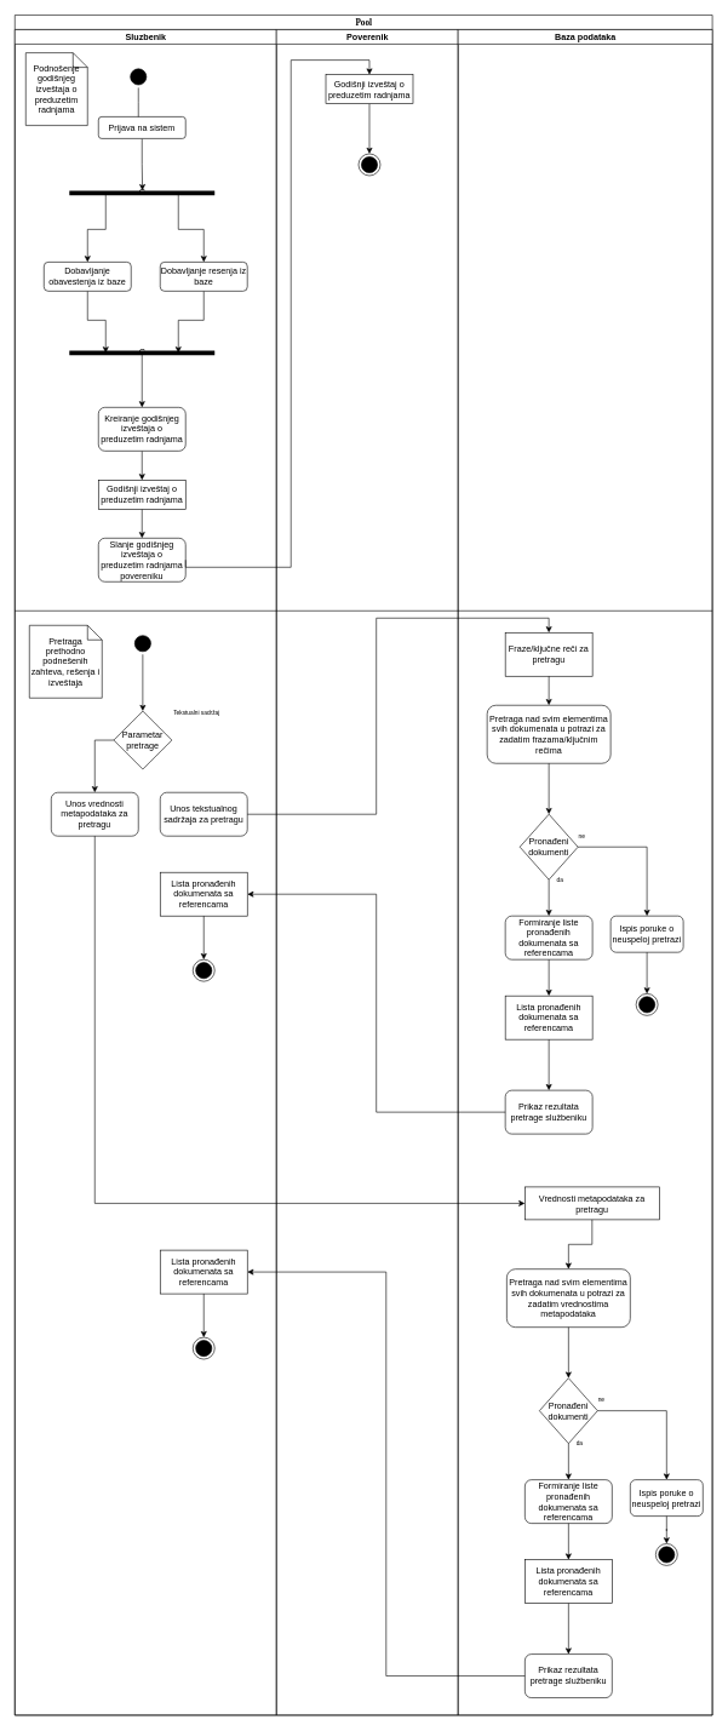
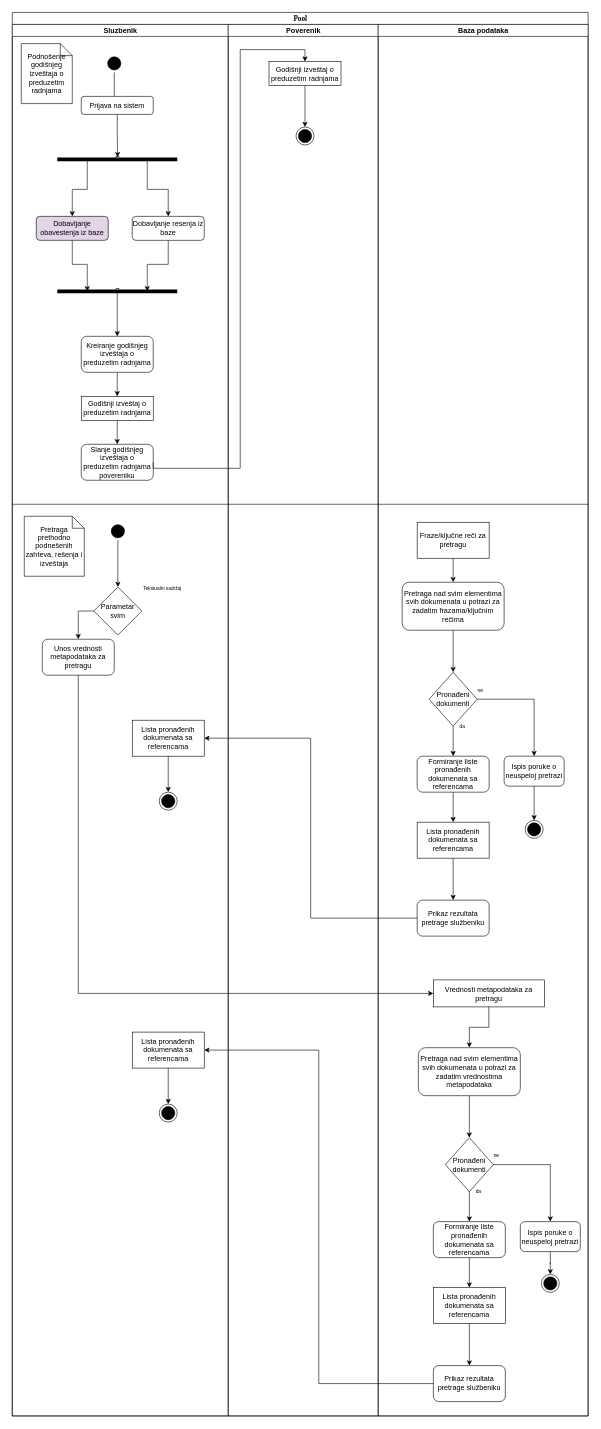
  <mxCell id="0" />
  <mxCell id="1" parent="0" />
  <mxCell id="2" value="Pool" style="swimlane;html=1;childLayout=stackLayout;startSize=20;rounded=0;shadow=0;comic=0;labelBackgroundColor=none;strokeWidth=1;fontFamily=Verdana;fontSize=12;align=center;" parent="1" vertex="1"><mxGeometry x="20" y="20" width="960" height="2340" as="geometry" /></mxCell>
  <mxCell id="3" value="" style="endArrow=none;html=1;" edge="1" parent="2"><mxGeometry width="50" height="50" relative="1" as="geometry"><mxPoint y="820" as="sourcePoint" /><mxPoint x="960" y="820" as="targetPoint" /></mxGeometry></mxCell>
  <mxCell id="4" value="Sluzbenik" style="swimlane;html=1;startSize=20;" parent="2" vertex="1"><mxGeometry y="20" width="360" height="2320" as="geometry" /></mxCell>
  <mxCell id="5" value="" style="ellipse;html=1;shape=startState;fillColor=#000000;" parent="4" vertex="1"><mxGeometry x="155" y="50" width="30" height="30" as="geometry" /></mxCell>
  <mxCell id="6" value="" style="edgeStyle=orthogonalEdgeStyle;html=1;verticalAlign=bottom;endArrow=open;endSize=8;" parent="4" source="5" edge="1"><mxGeometry relative="1" as="geometry"><mxPoint x="170" y="140" as="targetPoint" /></mxGeometry></mxCell>
  <mxCell id="7" style="edgeStyle=orthogonalEdgeStyle;rounded=0;orthogonalLoop=1;jettySize=auto;html=1;exitX=0.5;exitY=1;exitDx=0;exitDy=0;strokeColor=#000000;entryX=0.503;entryY=0.14;entryDx=0;entryDy=0;entryPerimeter=0;" parent="4" source="8" target="13" edge="1"><mxGeometry relative="1" as="geometry" /></mxCell>
  <mxCell id="8" value="Prijava na sistem" style="rounded=1;whiteSpace=wrap;html=1;strokeColor=#000000;" parent="4" vertex="1"><mxGeometry x="115" y="120" width="120" height="30" as="geometry" /></mxCell>
  <mxCell id="9" style="edgeStyle=orthogonalEdgeStyle;rounded=0;orthogonalLoop=1;jettySize=auto;html=1;exitX=0.5;exitY=1;exitDx=0;exitDy=0;entryX=0.75;entryY=0.5;entryDx=0;entryDy=0;entryPerimeter=0;strokeColor=#000000;" parent="4" source="10" target="16" edge="1"><mxGeometry relative="1" as="geometry" /></mxCell>
  <mxCell id="10" value="Dobavljanje resenja iz baze" style="rounded=1;whiteSpace=wrap;html=1;strokeColor=#000000;" parent="4" vertex="1"><mxGeometry x="200" y="320" width="120" height="40" as="geometry" /></mxCell>
  <mxCell id="11" style="edgeStyle=orthogonalEdgeStyle;rounded=0;orthogonalLoop=1;jettySize=auto;html=1;exitX=0.25;exitY=0.5;exitDx=0;exitDy=0;exitPerimeter=0;entryX=0.5;entryY=0;entryDx=0;entryDy=0;strokeColor=#000000;" parent="4" source="13" target="15" edge="1"><mxGeometry relative="1" as="geometry" /></mxCell>
  <mxCell id="12" style="edgeStyle=orthogonalEdgeStyle;rounded=0;orthogonalLoop=1;jettySize=auto;html=1;exitX=0.75;exitY=0.5;exitDx=0;exitDy=0;exitPerimeter=0;entryX=0.5;entryY=0;entryDx=0;entryDy=0;strokeColor=#000000;" parent="4" source="13" target="10" edge="1"><mxGeometry relative="1" as="geometry" /></mxCell>
  <mxCell id="13" value="C" style="shape=line;html=1;strokeWidth=6;" parent="4" vertex="1"><mxGeometry x="75" y="220" width="200" height="10" as="geometry" /></mxCell>
  <mxCell id="14" style="edgeStyle=orthogonalEdgeStyle;rounded=0;orthogonalLoop=1;jettySize=auto;html=1;exitX=0.5;exitY=1;exitDx=0;exitDy=0;entryX=0.25;entryY=0.5;entryDx=0;entryDy=0;entryPerimeter=0;strokeColor=#000000;" parent="4" source="15" target="16" edge="1"><mxGeometry relative="1" as="geometry" /></mxCell>
- <mxCell id="15" value="Dobavljanje obavestenja iz baze" style="rounded=1;whiteSpace=wrap;html=1;strokeColor=#000000;" parent="4" vertex="1"><mxGeometry x="40" y="320" width="120" height="40" as="geometry" /></mxCell>
+ <mxCell id="15" value="Dobavljanje obavestenja iz baze" style="rounded=1;whiteSpace=wrap;html=1;strokeColor=#000000;fillColor=#e1d5e7;" parent="4" vertex="1"><mxGeometry x="40" y="320" width="120" height="40" as="geometry" /></mxCell>
  <mxCell id="16" value="C" style="shape=line;html=1;strokeWidth=6;" parent="4" vertex="1"><mxGeometry x="75" y="440" width="200" height="10" as="geometry" /></mxCell>
  <mxCell id="17" style="edgeStyle=orthogonalEdgeStyle;rounded=0;orthogonalLoop=1;jettySize=auto;html=1;exitX=0.5;exitY=1;exitDx=0;exitDy=0;entryX=0.5;entryY=0;entryDx=0;entryDy=0;strokeColor=#000000;" parent="4" source="18" target="21" edge="1"><mxGeometry relative="1" as="geometry" /></mxCell>
  <mxCell id="18" value="Kreiranje godišnjeg izveštaja o preduzetim radnjama" style="rounded=1;whiteSpace=wrap;html=1;strokeColor=#000000;" parent="4" vertex="1"><mxGeometry x="115" y="520" width="120" height="60" as="geometry" /></mxCell>
  <mxCell id="19" value="" style="endArrow=classic;html=1;strokeColor=#000000;entryX=0.5;entryY=0;entryDx=0;entryDy=0;" parent="4" target="18" edge="1"><mxGeometry width="50" height="50" relative="1" as="geometry"><mxPoint x="175" y="446" as="sourcePoint" /><mxPoint x="210" y="560" as="targetPoint" /></mxGeometry></mxCell>
  <mxCell id="20" style="edgeStyle=orthogonalEdgeStyle;rounded=0;orthogonalLoop=1;jettySize=auto;html=1;exitX=0.5;exitY=1;exitDx=0;exitDy=0;entryX=0.5;entryY=0;entryDx=0;entryDy=0;strokeColor=#000000;" parent="4" source="21" target="22" edge="1"><mxGeometry relative="1" as="geometry" /></mxCell>
  <mxCell id="21" value="Godišnji izveštaj o preduzetim radnjama" style="rounded=0;whiteSpace=wrap;html=1;strokeColor=#000000;" parent="4" vertex="1"><mxGeometry x="115" y="620" width="120" height="40" as="geometry" /></mxCell>
  <mxCell id="22" value="Slanje godišnjeg izveštaja o preduzetim radnjama povereniku" style="rounded=1;whiteSpace=wrap;html=1;strokeColor=#000000;" parent="4" vertex="1"><mxGeometry x="115" y="700" width="120" height="60" as="geometry" /></mxCell>
  <mxCell id="23" value="" style="ellipse;html=1;shape=startState;fillColor=#000000;" vertex="1" parent="4"><mxGeometry x="161" y="830" width="30" height="30" as="geometry" /></mxCell>
- <mxCell id="24" value="Unos tekstualnog sadržaja za pretragu" style="rounded=1;whiteSpace=wrap;html=1;fillColor=none;" vertex="1" parent="4"><mxGeometry x="200" y="1050" width="120" height="60" as="geometry" /></mxCell>
- <mxCell id="25" value="Unos vrednosti metapodataka za pretragu" style="rounded=1;whiteSpace=wrap;html=1;fillColor=none;" vertex="1" parent="4"><mxGeometry x="50" y="1050" width="120" height="60" as="geometry" /></mxCell>
+ <mxCell id="25" value="Unos vrednosti metapodataka za pretragu" style="rounded=1;whiteSpace=wrap;html=1;fillColor=none;" vertex="1" parent="4"><mxGeometry x="50" y="1025" width="120" height="60" as="geometry" /></mxCell>
  <mxCell id="26" value="&lt;font style=&quot;font-size: 8px&quot;&gt;Tekstualni sadržaj&lt;/font&gt;" style="text;html=1;align=center;verticalAlign=middle;resizable=0;points=[];autosize=1;fontSize=12;" vertex="1" parent="4"><mxGeometry x="210" y="930" width="80" height="20" as="geometry" /></mxCell>
  <mxCell id="27" style="edgeStyle=orthogonalEdgeStyle;rounded=0;jumpStyle=none;orthogonalLoop=1;jettySize=auto;html=1;exitX=0.5;exitY=1;exitDx=0;exitDy=0;fontSize=12;" edge="1" parent="4" source="28" target="29"><mxGeometry relative="1" as="geometry" /></mxCell>
  <mxCell id="28" value="Lista pronađenih dokumenata sa referencama" style="rounded=0;whiteSpace=wrap;html=1;fillColor=none;fontSize=12;" vertex="1" parent="4"><mxGeometry x="200" y="1160" width="120" height="60" as="geometry" /></mxCell>
  <mxCell id="29" value="" style="ellipse;html=1;shape=endState;fillColor=#000000;fontSize=12;" vertex="1" parent="4"><mxGeometry x="245" y="1280" width="30" height="30" as="geometry" /></mxCell>
  <mxCell id="30" value="Lista pronađenih dokumenata sa referencama" style="rounded=0;whiteSpace=wrap;html=1;fillColor=none;fontSize=12;" vertex="1" parent="4"><mxGeometry x="200" y="1680" width="120" height="60" as="geometry" /></mxCell>
  <mxCell id="31" value="" style="ellipse;html=1;shape=endState;fillColor=#000000;fontSize=12;" vertex="1" parent="4"><mxGeometry x="245" y="1800" width="30" height="30" as="geometry" /></mxCell>
  <mxCell id="32" style="edgeStyle=orthogonalEdgeStyle;rounded=0;jumpStyle=none;orthogonalLoop=1;jettySize=auto;html=1;exitX=0.5;exitY=1;exitDx=0;exitDy=0;fontSize=12;" edge="1" parent="4" source="30" target="31"><mxGeometry relative="1" as="geometry" /></mxCell>
  <mxCell id="33" value="Podnošenje godišnjeg izveštaja o preduzetim radnjama" style="shape=note;size=20;whiteSpace=wrap;html=1;strokeColor=#000000;fillColor=none;fontSize=12;" vertex="1" parent="4"><mxGeometry x="15" y="32" width="85" height="100" as="geometry" /></mxCell>
  <mxCell id="34" value="Pretraga prethodno podnešenih zahteva, rešenja i izveštaja" style="shape=note;size=20;whiteSpace=wrap;html=1;strokeColor=#000000;fillColor=none;fontSize=12;" vertex="1" parent="4"><mxGeometry x="20" y="820" width="100" height="100" as="geometry" /></mxCell>
  <mxCell id="35" value="Poverenik" style="swimlane;html=1;startSize=20;" parent="1" vertex="1"><mxGeometry x="380" y="40" width="250" height="2320" as="geometry"><mxRectangle x="480" y="40" width="90" height="20" as="alternateBounds" /></mxGeometry></mxCell>
  <mxCell id="36" style="edgeStyle=orthogonalEdgeStyle;rounded=0;orthogonalLoop=1;jettySize=auto;html=1;exitX=0.5;exitY=1;exitDx=0;exitDy=0;entryX=0.5;entryY=0;entryDx=0;entryDy=0;strokeColor=#000000;" parent="1" source="37" target="39" edge="1"><mxGeometry relative="1" as="geometry" /></mxCell>
  <mxCell id="37" value="Godišnji izveštaj o preduzetim radnjama" style="rounded=0;whiteSpace=wrap;html=1;strokeColor=#000000;" parent="1" vertex="1"><mxGeometry x="448" y="102" width="120" height="40" as="geometry" /></mxCell>
  <mxCell id="38" style="edgeStyle=orthogonalEdgeStyle;rounded=0;orthogonalLoop=1;jettySize=auto;html=1;exitX=1;exitY=0.5;exitDx=0;exitDy=0;entryX=0.5;entryY=0;entryDx=0;entryDy=0;strokeColor=#000000;" parent="1" source="22" target="37" edge="1"><mxGeometry relative="1" as="geometry"><Array as="points"><mxPoint x="400" y="780" /><mxPoint x="400" y="82" /><mxPoint x="508" y="82" /></Array></mxGeometry></mxCell>
  <mxCell id="39" value="" style="ellipse;html=1;shape=endState;fillColor=#000000;" parent="1" vertex="1"><mxGeometry x="493" y="211" width="30" height="30" as="geometry" /></mxCell>
  <mxCell id="40" value="Baza podataka" style="swimlane;html=1;startSize=20;" vertex="1" parent="1"><mxGeometry x="630" y="40" width="350" height="2320" as="geometry"><mxRectangle x="480" y="40" width="90" height="20" as="alternateBounds" /></mxGeometry></mxCell>
  <mxCell id="41" value="Fraze/ključne reči za pretragu" style="rounded=0;whiteSpace=wrap;html=1;fillColor=none;" vertex="1" parent="40"><mxGeometry x="65" y="830" width="120" height="60" as="geometry" /></mxCell>
  <mxCell id="42" value="Pretraga nad svim elementima svih dokumenata u potrazi za zadatim frazama/ključnim rečima" style="rounded=1;whiteSpace=wrap;html=1;fillColor=none;" vertex="1" parent="40"><mxGeometry x="40" y="930" width="170" height="80" as="geometry" /></mxCell>
  <mxCell id="43" value="" style="endArrow=classic;html=1;exitX=0.5;exitY=1;exitDx=0;exitDy=0;entryX=0.5;entryY=0;entryDx=0;entryDy=0;" edge="1" parent="40" source="41" target="42"><mxGeometry width="50" height="50" relative="1" as="geometry"><mxPoint x="120" y="960" as="sourcePoint" /><mxPoint x="170" y="910" as="targetPoint" /></mxGeometry></mxCell>
  <mxCell id="44" style="edgeStyle=orthogonalEdgeStyle;rounded=0;jumpStyle=none;orthogonalLoop=1;jettySize=auto;html=1;exitX=1;exitY=0.5;exitDx=0;exitDy=0;entryX=0.5;entryY=0;entryDx=0;entryDy=0;fontSize=12;" edge="1" parent="40" source="45" target="54"><mxGeometry relative="1" as="geometry" /></mxCell>
  <mxCell id="45" value="Pronađeni dokumenti" style="rhombus;whiteSpace=wrap;html=1;fillColor=none;fontSize=12;" vertex="1" parent="40"><mxGeometry x="85" y="1080" width="80" height="90" as="geometry" /></mxCell>
  <mxCell id="46" value="" style="endArrow=classic;html=1;fontSize=12;exitX=0.5;exitY=1;exitDx=0;exitDy=0;entryX=0.5;entryY=0;entryDx=0;entryDy=0;" edge="1" parent="40" source="42" target="45"><mxGeometry width="50" height="50" relative="1" as="geometry"><mxPoint x="50" y="1100" as="sourcePoint" /><mxPoint x="100" y="1050" as="targetPoint" /></mxGeometry></mxCell>
  <mxCell id="47" style="edgeStyle=orthogonalEdgeStyle;rounded=0;jumpStyle=none;orthogonalLoop=1;jettySize=auto;html=1;exitX=0.5;exitY=1;exitDx=0;exitDy=0;entryX=0.5;entryY=0;entryDx=0;entryDy=0;fontSize=12;" edge="1" parent="40" source="48" target="51"><mxGeometry relative="1" as="geometry" /></mxCell>
  <mxCell id="48" value="Formiranje liste pronađenih dokumenata sa referencama" style="rounded=1;whiteSpace=wrap;html=1;fillColor=none;fontSize=12;" vertex="1" parent="40"><mxGeometry x="65" y="1220" width="120" height="60" as="geometry" /></mxCell>
  <mxCell id="49" style="edgeStyle=orthogonalEdgeStyle;rounded=0;jumpStyle=none;orthogonalLoop=1;jettySize=auto;html=1;exitX=0.5;exitY=1;exitDx=0;exitDy=0;fontSize=8;entryX=0.5;entryY=0;entryDx=0;entryDy=0;" edge="1" parent="40" source="45" target="48"><mxGeometry relative="1" as="geometry"><mxPoint x="125" y="1210" as="targetPoint" /></mxGeometry></mxCell>
  <mxCell id="50" style="edgeStyle=orthogonalEdgeStyle;rounded=0;jumpStyle=none;orthogonalLoop=1;jettySize=auto;html=1;exitX=0.5;exitY=1;exitDx=0;exitDy=0;fontSize=12;" edge="1" parent="40" source="51" target="52"><mxGeometry relative="1" as="geometry" /></mxCell>
  <mxCell id="51" value="Lista pronađenih dokumenata sa referencama" style="rounded=0;whiteSpace=wrap;html=1;fillColor=none;fontSize=12;" vertex="1" parent="40"><mxGeometry x="65" y="1330" width="120" height="60" as="geometry" /></mxCell>
  <mxCell id="52" value="Prikaz rezultata pretrage službeniku" style="rounded=1;whiteSpace=wrap;html=1;fillColor=none;fontSize=12;" vertex="1" parent="40"><mxGeometry x="65" y="1460" width="120" height="60" as="geometry" /></mxCell>
  <mxCell id="53" style="edgeStyle=orthogonalEdgeStyle;rounded=0;jumpStyle=none;orthogonalLoop=1;jettySize=auto;html=1;exitX=0.5;exitY=1;exitDx=0;exitDy=0;fontSize=12;" edge="1" parent="40" source="54" target="56"><mxGeometry relative="1" as="geometry" /></mxCell>
  <mxCell id="54" value="Ispis poruke o neuspeloj pretrazi" style="rounded=1;whiteSpace=wrap;html=1;strokeColor=#000000;fillColor=none;fontSize=12;" vertex="1" parent="40"><mxGeometry x="210" y="1220" width="100" height="50" as="geometry" /></mxCell>
  <mxCell id="55" value="Vrednosti metapodataka za pretragu" style="rounded=0;whiteSpace=wrap;html=1;strokeColor=#000000;fillColor=none;fontSize=12;" vertex="1" parent="40"><mxGeometry x="92" y="1593" width="185" height="45" as="geometry" /></mxCell>
  <mxCell id="56" value="" style="ellipse;html=1;shape=endState;fillColor=#000000;fontSize=12;" vertex="1" parent="40"><mxGeometry x="245" y="1327" width="30" height="30" as="geometry" /></mxCell>
  <mxCell id="57" value="" style="ellipse;html=1;shape=endState;fillColor=#000000;fontSize=12;" vertex="1" parent="40"><mxGeometry x="272" y="2084" width="30" height="30" as="geometry" /></mxCell>
  <mxCell id="58" style="edgeStyle=orthogonalEdgeStyle;rounded=0;jumpStyle=none;orthogonalLoop=1;jettySize=auto;html=1;exitX=0;exitY=0.5;exitDx=0;exitDy=0;entryX=0.5;entryY=0;entryDx=0;entryDy=0;fontSize=12;" edge="1" parent="1" source="59" target="25"><mxGeometry relative="1" as="geometry" /></mxCell>
- <mxCell id="59" value="Parametar pretrage" style="rhombus;whiteSpace=wrap;html=1;fillColor=none;fontSize=12;" vertex="1" parent="1"><mxGeometry x="156" y="978" width="80" height="80" as="geometry" /></mxCell>
+ <mxCell id="59" value="Parametar svim" style="rhombus;whiteSpace=wrap;html=1;fillColor=none;fontSize=12;" vertex="1" parent="1"><mxGeometry x="156" y="978" width="80" height="80" as="geometry" /></mxCell>
  <mxCell id="60" style="edgeStyle=orthogonalEdgeStyle;rounded=0;jumpStyle=none;orthogonalLoop=1;jettySize=auto;html=1;exitX=0.5;exitY=1;exitDx=0;exitDy=0;entryX=0.5;entryY=0;entryDx=0;entryDy=0;fontSize=8;" edge="1" parent="1" source="23" target="59"><mxGeometry relative="1" as="geometry" /></mxCell>
- <mxCell id="61" style="edgeStyle=orthogonalEdgeStyle;rounded=0;jumpStyle=none;orthogonalLoop=1;jettySize=auto;html=1;exitX=1;exitY=0.5;exitDx=0;exitDy=0;entryX=0.5;entryY=0;entryDx=0;entryDy=0;fontSize=8;" edge="1" parent="1" source="24" target="41"><mxGeometry relative="1" as="geometry" /></mxCell>
  <mxCell id="62" style="edgeStyle=orthogonalEdgeStyle;rounded=0;jumpStyle=none;orthogonalLoop=1;jettySize=auto;html=1;exitX=0;exitY=0.5;exitDx=0;exitDy=0;entryX=1;entryY=0.5;entryDx=0;entryDy=0;fontSize=12;" edge="1" parent="1" source="52" target="28"><mxGeometry relative="1" as="geometry" /></mxCell>
  <mxCell id="63" value="da" style="text;html=1;align=center;verticalAlign=middle;resizable=0;points=[];autosize=1;fontSize=8;" vertex="1" parent="1"><mxGeometry x="760" y="1200" width="20" height="20" as="geometry" /></mxCell>
  <mxCell id="64" value="ne" style="text;html=1;align=center;verticalAlign=middle;resizable=0;points=[];autosize=1;fontSize=8;" vertex="1" parent="1"><mxGeometry x="790" y="1140" width="20" height="20" as="geometry" /></mxCell>
  <mxCell id="65" style="edgeStyle=orthogonalEdgeStyle;rounded=0;jumpStyle=none;orthogonalLoop=1;jettySize=auto;html=1;exitX=0.5;exitY=1;exitDx=0;exitDy=0;entryX=0;entryY=0.5;entryDx=0;entryDy=0;fontSize=12;" edge="1" parent="1" source="25" target="55"><mxGeometry relative="1" as="geometry" /></mxCell>
  <mxCell id="66" value="Pretraga nad svim elementima svih dokumenata u potrazi za zadatim vrednostima metapodataka" style="rounded=1;whiteSpace=wrap;html=1;fillColor=none;" vertex="1" parent="1"><mxGeometry x="697" y="1746" width="170" height="80" as="geometry" /></mxCell>
  <mxCell id="67" style="edgeStyle=orthogonalEdgeStyle;rounded=0;jumpStyle=none;orthogonalLoop=1;jettySize=auto;html=1;exitX=1;exitY=0.5;exitDx=0;exitDy=0;entryX=0.5;entryY=0;entryDx=0;entryDy=0;fontSize=12;" edge="1" parent="1" source="68" target="78"><mxGeometry relative="1" as="geometry" /></mxCell>
  <mxCell id="68" value="Pronađeni dokumenti" style="rhombus;whiteSpace=wrap;html=1;fillColor=none;fontSize=12;" vertex="1" parent="1"><mxGeometry x="742" y="1896" width="80" height="90" as="geometry" /></mxCell>
  <mxCell id="69" value="" style="endArrow=classic;html=1;fontSize=12;exitX=0.5;exitY=1;exitDx=0;exitDy=0;entryX=0.5;entryY=0;entryDx=0;entryDy=0;" edge="1" parent="1" source="66" target="68"><mxGeometry width="50" height="50" relative="1" as="geometry"><mxPoint x="-23" y="1876" as="sourcePoint" /><mxPoint x="27" y="1826" as="targetPoint" /></mxGeometry></mxCell>
  <mxCell id="70" style="edgeStyle=orthogonalEdgeStyle;rounded=0;jumpStyle=none;orthogonalLoop=1;jettySize=auto;html=1;exitX=0.5;exitY=1;exitDx=0;exitDy=0;entryX=0.5;entryY=0;entryDx=0;entryDy=0;fontSize=12;" edge="1" parent="1" source="71" target="74"><mxGeometry relative="1" as="geometry" /></mxCell>
  <mxCell id="71" value="Formiranje liste pronađenih dokumenata sa referencama" style="rounded=1;whiteSpace=wrap;html=1;fillColor=none;fontSize=12;" vertex="1" parent="1"><mxGeometry x="722" y="2036" width="120" height="60" as="geometry" /></mxCell>
  <mxCell id="72" style="edgeStyle=orthogonalEdgeStyle;rounded=0;jumpStyle=none;orthogonalLoop=1;jettySize=auto;html=1;exitX=0.5;exitY=1;exitDx=0;exitDy=0;fontSize=8;entryX=0.5;entryY=0;entryDx=0;entryDy=0;" edge="1" parent="1" source="68" target="71"><mxGeometry relative="1" as="geometry"><mxPoint x="52" y="1986" as="targetPoint" /></mxGeometry></mxCell>
  <mxCell id="73" style="edgeStyle=orthogonalEdgeStyle;rounded=0;jumpStyle=none;orthogonalLoop=1;jettySize=auto;html=1;exitX=0.5;exitY=1;exitDx=0;exitDy=0;fontSize=12;" edge="1" parent="1" source="74" target="76"><mxGeometry relative="1" as="geometry" /></mxCell>
  <mxCell id="74" value="Lista pronađenih dokumenata sa referencama" style="rounded=0;whiteSpace=wrap;html=1;fillColor=none;fontSize=12;" vertex="1" parent="1"><mxGeometry x="722" y="2146" width="120" height="60" as="geometry" /></mxCell>
  <mxCell id="75" style="edgeStyle=orthogonalEdgeStyle;rounded=0;jumpStyle=none;orthogonalLoop=1;jettySize=auto;html=1;exitX=0;exitY=0.5;exitDx=0;exitDy=0;entryX=1;entryY=0.5;entryDx=0;entryDy=0;fontSize=12;" edge="1" parent="1" source="76" target="30"><mxGeometry relative="1" as="geometry" /></mxCell>
  <mxCell id="76" value="Prikaz rezultata pretrage službeniku" style="rounded=1;whiteSpace=wrap;html=1;fillColor=none;fontSize=12;" vertex="1" parent="1"><mxGeometry x="722" y="2276" width="120" height="60" as="geometry" /></mxCell>
  <mxCell id="77" style="edgeStyle=orthogonalEdgeStyle;rounded=0;jumpStyle=none;orthogonalLoop=1;jettySize=auto;html=1;exitX=0.5;exitY=1;exitDx=0;exitDy=0;fontSize=12;" edge="1" parent="1" source="78" target="57"><mxGeometry relative="1" as="geometry" /></mxCell>
  <mxCell id="78" value="Ispis poruke o neuspeloj pretrazi" style="rounded=1;whiteSpace=wrap;html=1;strokeColor=#000000;fillColor=none;fontSize=12;" vertex="1" parent="1"><mxGeometry x="867" y="2036" width="100" height="50" as="geometry" /></mxCell>
  <mxCell id="79" value="da" style="text;html=1;align=center;verticalAlign=middle;resizable=0;points=[];autosize=1;fontSize=8;" vertex="1" parent="1"><mxGeometry x="787" y="1976" width="20" height="20" as="geometry" /></mxCell>
  <mxCell id="80" value="ne" style="text;html=1;align=center;verticalAlign=middle;resizable=0;points=[];autosize=1;fontSize=8;" vertex="1" parent="1"><mxGeometry x="817" y="1916" width="20" height="20" as="geometry" /></mxCell>
  <mxCell id="81" style="edgeStyle=orthogonalEdgeStyle;rounded=0;jumpStyle=none;orthogonalLoop=1;jettySize=auto;html=1;exitX=0.5;exitY=1;exitDx=0;exitDy=0;entryX=0.5;entryY=0;entryDx=0;entryDy=0;fontSize=12;" edge="1" parent="1" source="55" target="66"><mxGeometry relative="1" as="geometry" /></mxCell>
